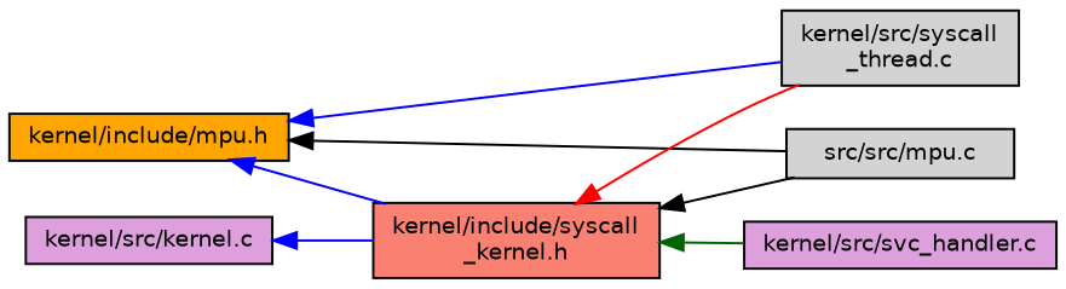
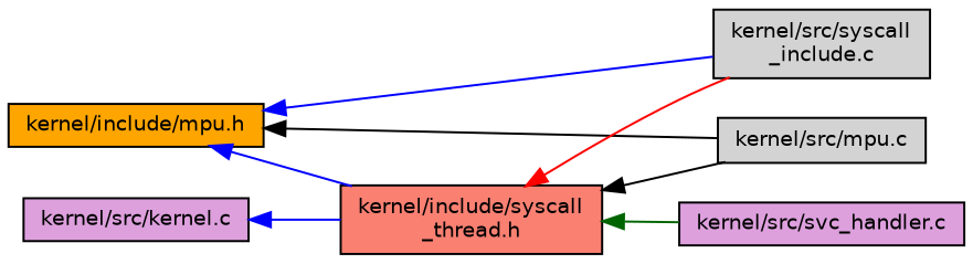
  digraph {
    rankdir=LR
    node [color=black fillcolor=lightgrey fontname=Helvetica fontsize=10 shape=record style=filled]
    edge [color=blue dir=back fontname=Helvetica fontsize=10 labelfontname=Helvetica labelfontsize=10 style=solid]
    n1 [fillcolor=orange fontcolor=black height=0.2 label="kernel/include/mpu.h" width=0.4]
-   n2 [fillcolor=salmon height=0.2 label="kernel/include/syscall\l_kernel.h" width=0.4]
-   n3 [height=0.2 label="src/src/mpu.c" width=0.4]
-   n4 [height=0.2 label="kernel/src/syscall\l_thread.c" width=0.4]
+   n2 [fillcolor=salmon height=0.2 label="kernel/include/syscall\l_thread.h" width=0.4]
+   n3 [height=0.2 label="kernel/src/mpu.c" width=0.4]
+   n4 [height=0.2 label="kernel/src/syscall\l_include.c" width=0.4]
    n5 [fillcolor=plum height=0.2 label="kernel/src/svc_handler.c" width=0.4]
    n6 [fillcolor=plum height=0.2 label="kernel/src/kernel.c" width=0.4]
    n1 -> n2
    n1 -> n3 [color=black]
    n1 -> n4
    n2 -> n3 [color=black]
    n2 -> n4 [color=red]
    n2 -> n5 [color=darkgreen]
    n6 -> n2
  }
